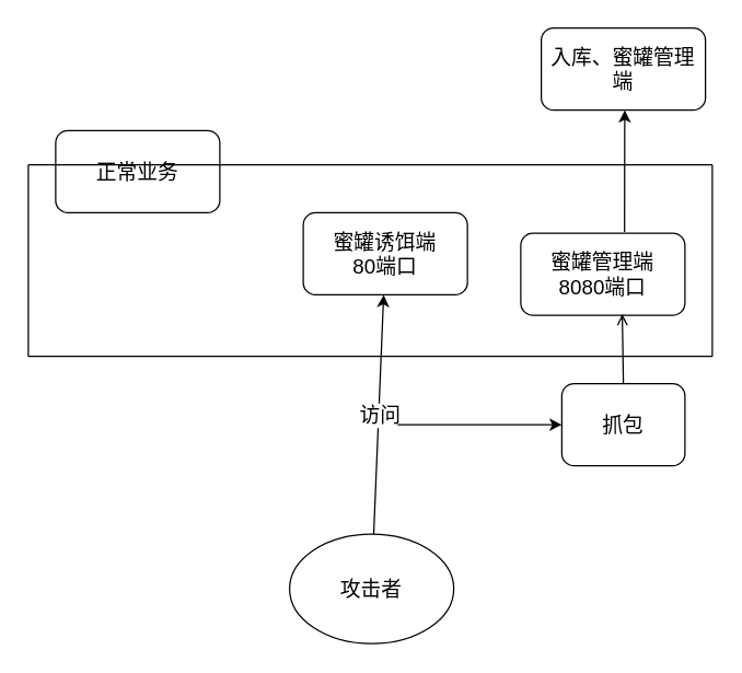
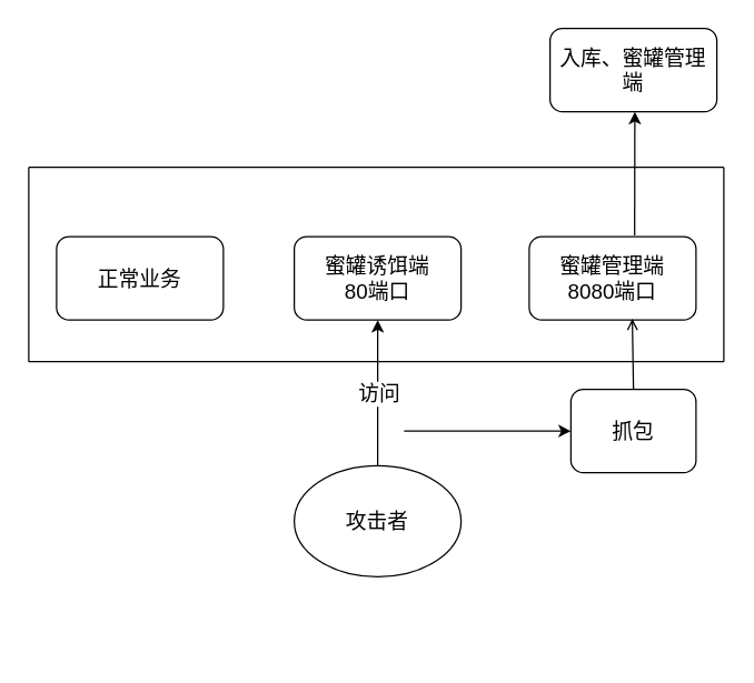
  <mxCell id="0" />
  <mxCell id="1" parent="0" />
- <mxCell id="2" value="正常业务" style="rounded=1;whiteSpace=wrap;html=1;fontSize=15;" vertex="1" parent="1"><mxGeometry x="40" y="95" width="120" height="60" as="geometry" /></mxCell>
+ <mxCell id="2" value="正常业务" style="rounded=1;whiteSpace=wrap;html=1;fontSize=15;" vertex="1" parent="1"><mxGeometry x="40" y="170" width="120" height="60" as="geometry" /></mxCell>
  <mxCell id="3" value="蜜罐管理端&lt;br style=&quot;font-size: 15px;&quot;&gt;8080端口" style="rounded=1;whiteSpace=wrap;html=1;fontSize=15;" vertex="1" parent="1"><mxGeometry x="380" y="170" width="120" height="60" as="geometry" /></mxCell>
- <mxCell id="4" value="蜜罐诱饵端&lt;br style=&quot;font-size: 15px;&quot;&gt;80端口" style="rounded=1;whiteSpace=wrap;html=1;fontSize=15;" vertex="1" parent="1"><mxGeometry x="221" y="155" width="120" height="60" as="geometry" /></mxCell>
+ <mxCell id="4" value="蜜罐诱饵端&lt;br style=&quot;font-size: 15px;&quot;&gt;80端口" style="rounded=1;whiteSpace=wrap;html=1;fontSize=15;" vertex="1" parent="1"><mxGeometry x="211" y="170" width="120" height="60" as="geometry" /></mxCell>
  <mxCell id="5" value="" style="endArrow=none;html=1;rounded=0;" edge="1" parent="1"><mxGeometry width="50" height="50" relative="1" as="geometry"><mxPoint x="20" y="120" as="sourcePoint" /><mxPoint x="520" y="120" as="targetPoint" /></mxGeometry></mxCell>
  <mxCell id="6" value="" style="endArrow=none;html=1;rounded=0;" edge="1" parent="1"><mxGeometry width="50" height="50" relative="1" as="geometry"><mxPoint x="20" y="120" as="sourcePoint" /><mxPoint x="20" y="260" as="targetPoint" /></mxGeometry></mxCell>
  <mxCell id="7" value="" style="endArrow=none;html=1;rounded=0;" edge="1" parent="1"><mxGeometry width="50" height="50" relative="1" as="geometry"><mxPoint x="20" y="260" as="sourcePoint" /><mxPoint x="520" y="260" as="targetPoint" /></mxGeometry></mxCell>
  <mxCell id="8" value="" style="endArrow=none;html=1;rounded=0;" edge="1" parent="1"><mxGeometry width="50" height="50" relative="1" as="geometry"><mxPoint x="520" y="260" as="sourcePoint" /><mxPoint x="520" y="120" as="targetPoint" /></mxGeometry></mxCell>
  <mxCell id="9" value="" style="endArrow=classic;html=1;rounded=0;" edge="1" parent="1" source="11" target="4"><mxGeometry relative="1" as="geometry"><mxPoint x="271" y="380" as="sourcePoint" /><mxPoint x="271" y="320" as="targetPoint" /></mxGeometry></mxCell>
  <mxCell id="10" value="访问" style="edgeLabel;resizable=0;html=1;align=center;verticalAlign=middle;fontSize=15;" connectable="0" vertex="1" parent="9"><mxGeometry relative="1" as="geometry" /></mxCell>
- <mxCell id="11" value="攻击者" style="ellipse;whiteSpace=wrap;html=1;fontSize=15;" vertex="1" parent="1"><mxGeometry x="211" y="390" width="120" height="80" as="geometry" /></mxCell>
+ <mxCell id="11" value="攻击者" style="ellipse;whiteSpace=wrap;html=1;fontSize=15;" vertex="1" parent="1"><mxGeometry x="211" y="335" width="120" height="80" as="geometry" /></mxCell>
  <mxCell id="12" value="" style="endArrow=classic;html=1;rounded=0;" edge="1" parent="1"><mxGeometry width="50" height="50" relative="1" as="geometry"><mxPoint x="290" y="310" as="sourcePoint" /><mxPoint x="410" y="310" as="targetPoint" /></mxGeometry></mxCell>
  <mxCell id="13" value="抓包" style="rounded=1;whiteSpace=wrap;html=1;fontSize=15;" vertex="1" parent="1"><mxGeometry x="410" y="280" width="90" height="60" as="geometry" /></mxCell>
  <mxCell id="14" value="" style="endArrow=open;html=1;rounded=0;exitX=0.5;exitY=0;exitDx=0;exitDy=0;entryX=0.618;entryY=0.986;entryDx=0;entryDy=0;entryPerimeter=0;" edge="1" parent="1" source="13" target="3"><mxGeometry width="50" height="50" relative="1" as="geometry"><mxPoint x="280" y="390" as="sourcePoint" /><mxPoint x="330" y="340" as="targetPoint" /></mxGeometry></mxCell>
  <mxCell id="15" value="" style="endArrow=classic;html=1;rounded=0;exitX=0.632;exitY=-0.014;exitDx=0;exitDy=0;exitPerimeter=0;" edge="1" parent="1" source="3"><mxGeometry width="50" height="50" relative="1" as="geometry"><mxPoint x="280" y="310" as="sourcePoint" /><mxPoint x="456" y="80" as="targetPoint" /></mxGeometry></mxCell>
  <mxCell id="16" value="入库、蜜罐管理端" style="rounded=1;whiteSpace=wrap;html=1;strokeWidth=1;fontSize=15;" vertex="1" parent="1"><mxGeometry x="395" y="20" width="120" height="60" as="geometry" /></mxCell>
